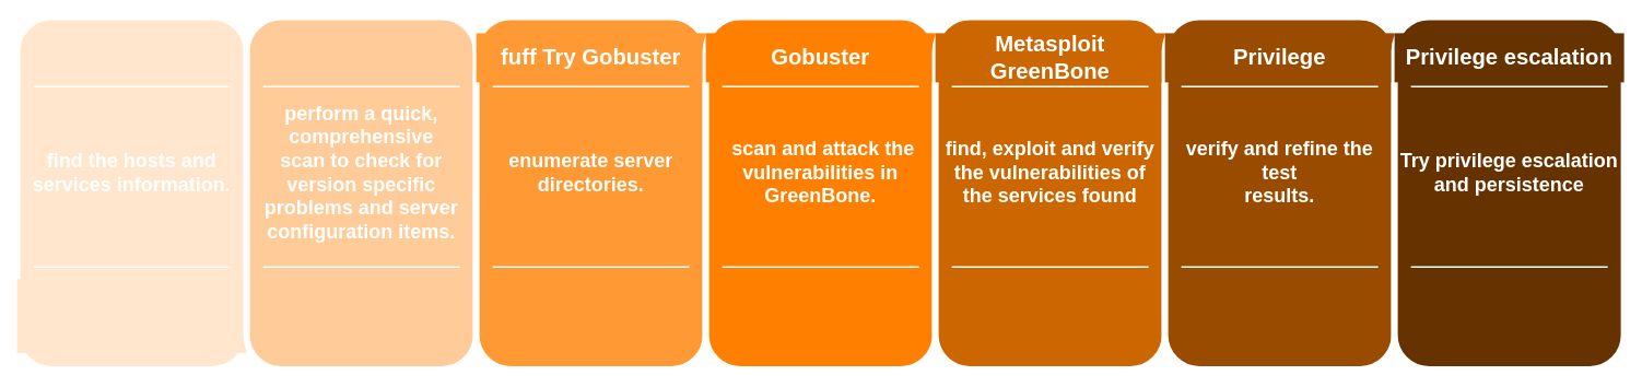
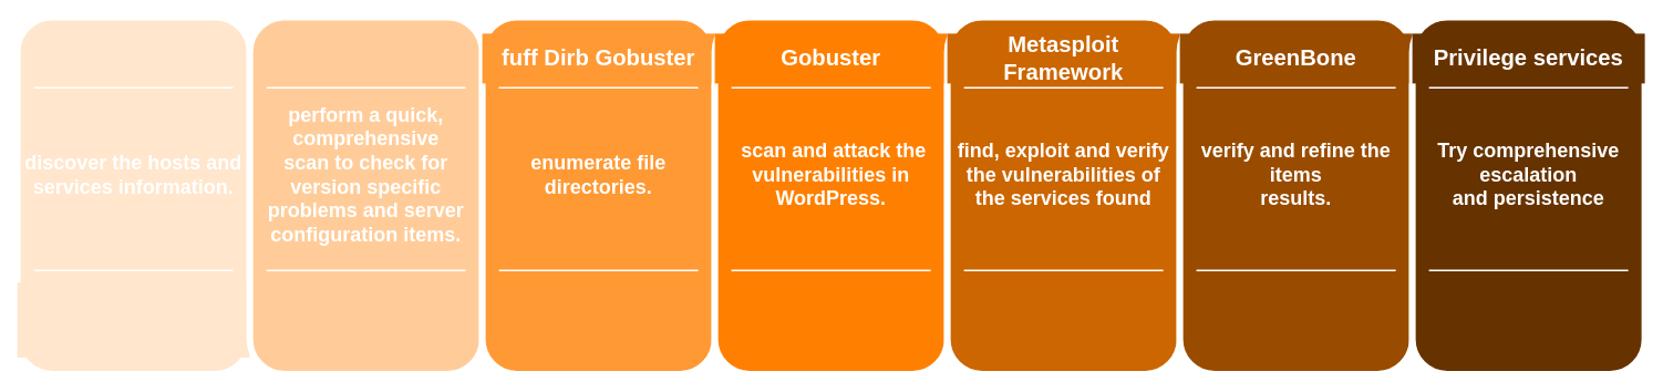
  <mxCell id="0" />
  <mxCell id="1" parent="0" />
  <mxCell id="2" value="" style="whiteSpace=wrap;html=1;rounded=1;shadow=0;strokeWidth=8;fontSize=20;align=center;fillColor=#FFE6CC;strokeColor=#FFFFFF;" parent="1" vertex="1"><mxGeometry x="20" y="20" width="280" height="430" as="geometry" /></mxCell>
  <mxCell id="3" value="" style="text;html=1;strokeColor=none;fillColor=#FFE6CC;align=center;verticalAlign=middle;whiteSpace=wrap;rounded=0;shadow=0;fontSize=14;fontColor=#FFFFFF;" parent="1" vertex="1"><mxGeometry x="20" y="340" width="280" height="90" as="geometry" /></mxCell>
  <mxCell id="4" value="" style="line;strokeWidth=2;html=1;rounded=0;shadow=0;fontSize=27;align=center;fillColor=#FFE6CC;strokeColor=#FFFFFF;" parent="1" vertex="1"><mxGeometry x="40" y="100" width="240" height="10" as="geometry" /></mxCell>
  <mxCell id="5" value="" style="line;strokeWidth=2;html=1;rounded=0;shadow=0;fontSize=27;align=center;fillColor=#FFE6CC;strokeColor=#FFFFFF;" parent="1" vertex="1"><mxGeometry x="40" y="320" width="240" height="10" as="geometry" /></mxCell>
  <mxCell id="6" value="" style="html=1;shadow=0;dashed=0;align=center;verticalAlign=middle;shape=mxgraph.arrows2.stylisedArrow;dy=0.6;dx=40;notch=15;feather=0.4;rounded=0;strokeWidth=1;fontSize=27;strokeColor=none;fillColor=#FFE6CC;" parent="1" vertex="1"><mxGeometry x="110" y="188" width="100" height="60" as="geometry" /></mxCell>
  <mxCell id="7" value="" style="whiteSpace=wrap;html=1;rounded=1;shadow=0;strokeWidth=8;fontSize=20;align=center;fillColor=#FFCC99;strokeColor=#FFFFFF;" parent="1" vertex="1"><mxGeometry x="300" y="20" width="280" height="430" as="geometry" /></mxCell>
  <mxCell id="8" value="" style="line;strokeWidth=2;html=1;rounded=0;shadow=0;fontSize=27;align=center;fillColor=#FFCC99;strokeColor=#FFFFFF;" parent="1" vertex="1"><mxGeometry x="320" y="100" width="240" height="10" as="geometry" /></mxCell>
  <mxCell id="9" value="" style="line;strokeWidth=2;html=1;rounded=0;shadow=0;fontSize=27;align=center;fillColor=#FFCC99;strokeColor=#FFFFFF;" parent="1" vertex="1"><mxGeometry x="320" y="320" width="240" height="10" as="geometry" /></mxCell>
  <mxCell id="10" value="" style="html=1;shadow=0;dashed=0;align=center;verticalAlign=middle;shape=mxgraph.arrows2.stylisedArrow;dy=0.6;dx=40;notch=15;feather=0.4;rounded=0;strokeWidth=1;fontSize=27;strokeColor=none;fillColor=#FFCC99;" parent="1" vertex="1"><mxGeometry x="390" y="188" width="100" height="60" as="geometry" /></mxCell>
  <mxCell id="11" value="" style="whiteSpace=wrap;html=1;rounded=1;shadow=0;strokeWidth=8;fontSize=20;align=center;fillColor=#FF9933;strokeColor=#FFFFFF;" parent="1" vertex="1"><mxGeometry x="580" y="20" width="280" height="430" as="geometry" /></mxCell>
- <mxCell id="12" value="fuff Try Gobuster" style="text;html=1;strokeColor=none;fillColor=#FF9933;align=center;verticalAlign=middle;whiteSpace=wrap;rounded=0;shadow=0;fontSize=27;fontColor=#FFFFFF;fontStyle=1" parent="1" vertex="1"><mxGeometry x="580" y="40" width="280" height="60" as="geometry" /></mxCell>
+ <mxCell id="12" value="fuff Dirb Gobuster" style="text;html=1;strokeColor=none;fillColor=#FF9933;align=center;verticalAlign=middle;whiteSpace=wrap;rounded=0;shadow=0;fontSize=27;fontColor=#FFFFFF;fontStyle=1" parent="1" vertex="1"><mxGeometry x="580" y="40" width="280" height="60" as="geometry" /></mxCell>
  <mxCell id="13" value="" style="line;strokeWidth=2;html=1;rounded=0;shadow=0;fontSize=27;align=center;fillColor=#FF9933;strokeColor=#FFFFFF;" parent="1" vertex="1"><mxGeometry x="600" y="100" width="240" height="10" as="geometry" /></mxCell>
  <mxCell id="14" value="" style="line;strokeWidth=2;html=1;rounded=0;shadow=0;fontSize=27;align=center;fillColor=#FF9933;strokeColor=#FFFFFF;" parent="1" vertex="1"><mxGeometry x="600" y="320" width="240" height="10" as="geometry" /></mxCell>
  <mxCell id="15" value="" style="html=1;shadow=0;dashed=0;align=center;verticalAlign=middle;shape=mxgraph.arrows2.stylisedArrow;dy=0.6;dx=40;notch=15;feather=0.4;rounded=0;strokeWidth=1;fontSize=27;strokeColor=none;fillColor=#FF9933;" parent="1" vertex="1"><mxGeometry x="670" y="188" width="100" height="60" as="geometry" /></mxCell>
  <mxCell id="16" value="" style="whiteSpace=wrap;html=1;rounded=1;shadow=0;strokeWidth=8;fontSize=20;align=center;fillColor=#FF8000;strokeColor=#FFFFFF;" parent="1" vertex="1"><mxGeometry x="860" y="20" width="280" height="430" as="geometry" /></mxCell>
  <mxCell id="17" value="Gobuster" style="text;html=1;strokeColor=none;fillColor=#FF8000;align=center;verticalAlign=middle;whiteSpace=wrap;rounded=0;shadow=0;fontSize=27;fontColor=#FFFFFF;fontStyle=1" parent="1" vertex="1"><mxGeometry x="860" y="40" width="280" height="60" as="geometry" /></mxCell>
  <mxCell id="18" value="" style="line;strokeWidth=2;html=1;rounded=0;shadow=0;fontSize=27;align=center;fillColor=#FF8000;strokeColor=#FFFFFF;" parent="1" vertex="1"><mxGeometry x="880" y="100" width="240" height="10" as="geometry" /></mxCell>
  <mxCell id="19" value="" style="line;strokeWidth=2;html=1;rounded=0;shadow=0;fontSize=27;align=center;fillColor=#FF8000;strokeColor=#FFFFFF;" parent="1" vertex="1"><mxGeometry x="880" y="320" width="240" height="10" as="geometry" /></mxCell>
  <mxCell id="20" value="" style="html=1;shadow=0;dashed=0;align=center;verticalAlign=middle;shape=mxgraph.arrows2.stylisedArrow;dy=0.6;dx=40;notch=15;feather=0.4;rounded=0;strokeWidth=1;fontSize=27;strokeColor=none;fillColor=#FF8000;" parent="1" vertex="1"><mxGeometry x="950" y="188" width="100" height="60" as="geometry" /></mxCell>
  <mxCell id="21" value="" style="whiteSpace=wrap;html=1;rounded=1;shadow=0;strokeWidth=8;fontSize=20;align=center;fillColor=#CC6600;strokeColor=#FFFFFF;" vertex="1" parent="1"><mxGeometry x="1140" y="20" width="280" height="430" as="geometry" /></mxCell>
- <mxCell id="22" value="Metasploit GreenBone" style="text;html=1;strokeColor=none;fillColor=#CC6600;align=center;verticalAlign=middle;whiteSpace=wrap;rounded=0;shadow=0;fontSize=27;fontColor=#FFFFFF;fontStyle=1" vertex="1" parent="1"><mxGeometry x="1140" y="40" width="280" height="60" as="geometry" /></mxCell>
+ <mxCell id="22" value="Metasploit Framework" style="text;html=1;strokeColor=none;fillColor=#CC6600;align=center;verticalAlign=middle;whiteSpace=wrap;rounded=0;shadow=0;fontSize=27;fontColor=#FFFFFF;fontStyle=1" vertex="1" parent="1"><mxGeometry x="1140" y="40" width="280" height="60" as="geometry" /></mxCell>
  <mxCell id="23" value="" style="line;strokeWidth=2;html=1;rounded=0;shadow=0;fontSize=27;align=center;fillColor=#CC6600;strokeColor=#FFFFFF;" vertex="1" parent="1"><mxGeometry x="1160" y="100" width="240" height="10" as="geometry" /></mxCell>
  <mxCell id="24" value="" style="line;strokeWidth=2;html=1;rounded=0;shadow=0;fontSize=27;align=center;fillColor=#CC6600;strokeColor=#FFFFFF;" vertex="1" parent="1"><mxGeometry x="1160" y="320" width="240" height="10" as="geometry" /></mxCell>
  <mxCell id="25" value="" style="html=1;shadow=0;dashed=0;align=center;verticalAlign=middle;shape=mxgraph.arrows2.stylisedArrow;dy=0.6;dx=40;notch=15;feather=0.4;rounded=0;strokeWidth=1;fontSize=27;strokeColor=none;fillColor=#CC6600;" vertex="1" parent="1"><mxGeometry x="1230" y="188" width="100" height="60" as="geometry" /></mxCell>
  <mxCell id="26" value="" style="whiteSpace=wrap;html=1;rounded=1;shadow=0;strokeWidth=8;fontSize=20;align=center;fillColor=#994C00;strokeColor=#FFFFFF;" vertex="1" parent="1"><mxGeometry x="1420" y="20" width="280" height="430" as="geometry" /></mxCell>
- <mxCell id="27" value="Privilege" style="text;html=1;strokeColor=none;fillColor=#994C00;align=center;verticalAlign=middle;whiteSpace=wrap;rounded=0;shadow=0;fontSize=27;fontColor=#FFFFFF;fontStyle=1" vertex="1" parent="1"><mxGeometry x="1420" y="40" width="280" height="60" as="geometry" /></mxCell>
+ <mxCell id="27" value="GreenBone" style="text;html=1;strokeColor=none;fillColor=#994C00;align=center;verticalAlign=middle;whiteSpace=wrap;rounded=0;shadow=0;fontSize=27;fontColor=#FFFFFF;fontStyle=1" vertex="1" parent="1"><mxGeometry x="1420" y="40" width="280" height="60" as="geometry" /></mxCell>
  <mxCell id="28" value="" style="line;strokeWidth=2;html=1;rounded=0;shadow=0;fontSize=27;align=center;fillColor=#994C00;strokeColor=#FFFFFF;" vertex="1" parent="1"><mxGeometry x="1440" y="100" width="240" height="10" as="geometry" /></mxCell>
  <mxCell id="29" value="" style="line;strokeWidth=2;html=1;rounded=0;shadow=0;fontSize=27;align=center;fillColor=#994C00;strokeColor=#FFFFFF;" vertex="1" parent="1"><mxGeometry x="1440" y="320" width="240" height="10" as="geometry" /></mxCell>
  <mxCell id="30" value="" style="html=1;shadow=0;dashed=0;align=center;verticalAlign=middle;shape=mxgraph.arrows2.stylisedArrow;dy=0.6;dx=40;notch=15;feather=0.4;rounded=0;strokeWidth=1;fontSize=27;strokeColor=none;fillColor=#994C00;" vertex="1" parent="1"><mxGeometry x="1510" y="188" width="100" height="60" as="geometry" /></mxCell>
  <mxCell id="31" value="" style="whiteSpace=wrap;html=1;rounded=1;shadow=0;strokeWidth=8;fontSize=20;align=center;fillColor=#663300;strokeColor=#FFFFFF;" vertex="1" parent="1"><mxGeometry x="1700" y="20" width="280" height="430" as="geometry" /></mxCell>
- <mxCell id="32" value="Privilege escalation" style="text;html=1;strokeColor=none;fillColor=#663300;align=center;verticalAlign=middle;whiteSpace=wrap;rounded=0;shadow=0;fontSize=27;fontColor=#FFFFFF;fontStyle=1" vertex="1" parent="1"><mxGeometry x="1700" y="40" width="280" height="60" as="geometry" /></mxCell>
+ <mxCell id="32" value="Privilege services" style="text;html=1;strokeColor=none;fillColor=#663300;align=center;verticalAlign=middle;whiteSpace=wrap;rounded=0;shadow=0;fontSize=27;fontColor=#FFFFFF;fontStyle=1" vertex="1" parent="1"><mxGeometry x="1700" y="40" width="280" height="60" as="geometry" /></mxCell>
  <mxCell id="33" value="" style="line;strokeWidth=2;html=1;rounded=0;shadow=0;fontSize=27;align=center;fillColor=#663300;strokeColor=#FFFFFF;" vertex="1" parent="1"><mxGeometry x="1720" y="100" width="240" height="10" as="geometry" /></mxCell>
  <mxCell id="34" value="" style="line;strokeWidth=2;html=1;rounded=0;shadow=0;fontSize=27;align=center;fillColor=#663300;strokeColor=#FFFFFF;" vertex="1" parent="1"><mxGeometry x="1720" y="320" width="240" height="10" as="geometry" /></mxCell>
  <mxCell id="35" value="" style="html=1;shadow=0;dashed=0;align=center;verticalAlign=middle;shape=mxgraph.arrows2.stylisedArrow;dy=0.6;dx=40;notch=15;feather=0.4;rounded=0;strokeWidth=1;fontSize=27;strokeColor=none;fillColor=#663300;" vertex="1" parent="1"><mxGeometry x="1790" y="188" width="100" height="60" as="geometry" /></mxCell>
- <mxCell id="36" value="&lt;font style=&quot;font-size: 24px;&quot;&gt;&lt;b&gt;find the hosts and&lt;br&gt;services information.&lt;/b&gt;&lt;/font&gt;" style="text;html=1;fontColor=white;strokeColor=none;fillColor=none;align=center;verticalAlign=middle;whiteSpace=wrap;rounded=0;shadow=0;" vertex="1" parent="1"><mxGeometry x="25" y="100" width="270" height="220" as="geometry" /></mxCell>
+ <mxCell id="36" value="&lt;font style=&quot;font-size: 24px;&quot;&gt;&lt;b&gt;discover the hosts and&lt;br&gt;services information.&lt;/b&gt;&lt;/font&gt;" style="text;html=1;fontColor=white;strokeColor=none;fillColor=none;align=center;verticalAlign=middle;whiteSpace=wrap;rounded=0;shadow=0;" vertex="1" parent="1"><mxGeometry x="25" y="100" width="270" height="220" as="geometry" /></mxCell>
  <mxCell id="37" value="&lt;font style=&quot;font-size: 24px;&quot;&gt;&lt;b&gt;perform a quick, comprehensive&lt;br&gt;scan to check for version specific problems and server configuration items.&lt;/b&gt;&lt;/font&gt;" style="text;html=1;fontColor=white;strokeColor=none;fillColor=none;align=center;verticalAlign=middle;whiteSpace=wrap;rounded=0;shadow=0;" vertex="1" parent="1"><mxGeometry x="305" y="100" width="270" height="220" as="geometry" /></mxCell>
- <mxCell id="38" value="&lt;font style=&quot;font-size: 24px;&quot;&gt;&lt;b&gt;enumerate server directories.&lt;/b&gt;&lt;/font&gt;" style="text;html=1;fontColor=white;strokeColor=none;fillColor=none;align=center;verticalAlign=middle;whiteSpace=wrap;rounded=0;shadow=0;" vertex="1" parent="1"><mxGeometry x="585" y="100" width="270" height="220" as="geometry" /></mxCell>
- <mxCell id="39" value="&lt;b&gt;&lt;font style=&quot;font-size: 24px;&quot;&gt;&amp;nbsp;scan and attack the vulnerabilities in GreenBone.&lt;/font&gt;&lt;/b&gt;" style="text;html=1;fontColor=white;strokeColor=none;fillColor=none;align=center;verticalAlign=middle;whiteSpace=wrap;rounded=0;shadow=0;" vertex="1" parent="1"><mxGeometry x="865" y="100" width="270" height="220" as="geometry" /></mxCell>
+ <mxCell id="38" value="&lt;font style=&quot;font-size: 24px;&quot;&gt;&lt;b&gt;enumerate file directories.&lt;/b&gt;&lt;/font&gt;" style="text;html=1;fontColor=white;strokeColor=none;fillColor=none;align=center;verticalAlign=middle;whiteSpace=wrap;rounded=0;shadow=0;" vertex="1" parent="1"><mxGeometry x="585" y="100" width="270" height="220" as="geometry" /></mxCell>
+ <mxCell id="39" value="&lt;b&gt;&lt;font style=&quot;font-size: 24px;&quot;&gt;&amp;nbsp;scan and attack the vulnerabilities in WordPress.&lt;/font&gt;&lt;/b&gt;" style="text;html=1;fontColor=white;strokeColor=none;fillColor=none;align=center;verticalAlign=middle;whiteSpace=wrap;rounded=0;shadow=0;" vertex="1" parent="1"><mxGeometry x="865" y="100" width="270" height="220" as="geometry" /></mxCell>
  <mxCell id="40" value="&lt;font style=&quot;font-size: 24px;&quot;&gt;&lt;b&gt;find, exploit and verify&lt;br&gt;the vulnerabilities of the services found&lt;/b&gt;&lt;/font&gt;" style="text;html=1;fontColor=white;strokeColor=none;fillColor=none;align=center;verticalAlign=middle;whiteSpace=wrap;rounded=0;shadow=0;" vertex="1" parent="1"><mxGeometry x="1145" y="100" width="270" height="220" as="geometry" /></mxCell>
- <mxCell id="41" value="&lt;font style=&quot;font-size: 24px;&quot;&gt;&lt;b&gt;verify and refine the test&lt;br/&gt;results.&lt;/b&gt;&lt;/font&gt;" style="text;html=1;fontColor=white;strokeColor=none;fillColor=none;align=center;verticalAlign=middle;whiteSpace=wrap;rounded=0;shadow=0;" vertex="1" parent="1"><mxGeometry x="1425" y="100" width="270" height="220" as="geometry" /></mxCell>
- <mxCell id="42" value="&lt;font style=&quot;font-size: 24px;&quot;&gt;&lt;b&gt;Try privilege escalation&lt;br/&gt;and persistence&lt;/b&gt;&lt;/font&gt;" style="text;html=1;fontColor=white;strokeColor=none;fillColor=none;align=center;verticalAlign=middle;whiteSpace=wrap;rounded=0;shadow=0;" vertex="1" parent="1"><mxGeometry x="1705" y="100" width="270" height="220" as="geometry" /></mxCell>
+ <mxCell id="41" value="&lt;font style=&quot;font-size: 24px;&quot;&gt;&lt;b&gt;verify and refine the items&lt;br/&gt;results.&lt;/b&gt;&lt;/font&gt;" style="text;html=1;fontColor=white;strokeColor=none;fillColor=none;align=center;verticalAlign=middle;whiteSpace=wrap;rounded=0;shadow=0;" vertex="1" parent="1"><mxGeometry x="1425" y="100" width="270" height="220" as="geometry" /></mxCell>
+ <mxCell id="42" value="&lt;font style=&quot;font-size: 24px;&quot;&gt;&lt;b&gt;Try comprehensive escalation&lt;br/&gt;and persistence&lt;/b&gt;&lt;/font&gt;" style="text;html=1;fontColor=white;strokeColor=none;fillColor=none;align=center;verticalAlign=middle;whiteSpace=wrap;rounded=0;shadow=0;" vertex="1" parent="1"><mxGeometry x="1705" y="100" width="270" height="220" as="geometry" /></mxCell>
